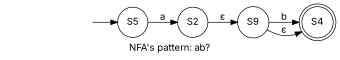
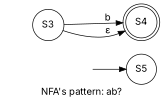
  digraph {
    fontname=Inter
    label="NFA's pattern: ab?"
    rankdir=LR
    node [fontname=Inter shape=circle]
    edge [fontname=Inter]
    n1 [label=S5]
-   S2
-   S3 [label=S9]
+   S3
    S4 [shape=doublecircle]
    startingState [style=invisible shape=""]
-   n1 -> S2 [label=a]
-   S2 -> S3 [label="ε"]
    S3 -> S4 [label=b]
    S3 -> S4 [label="ε"]
    startingState -> n1
  }
